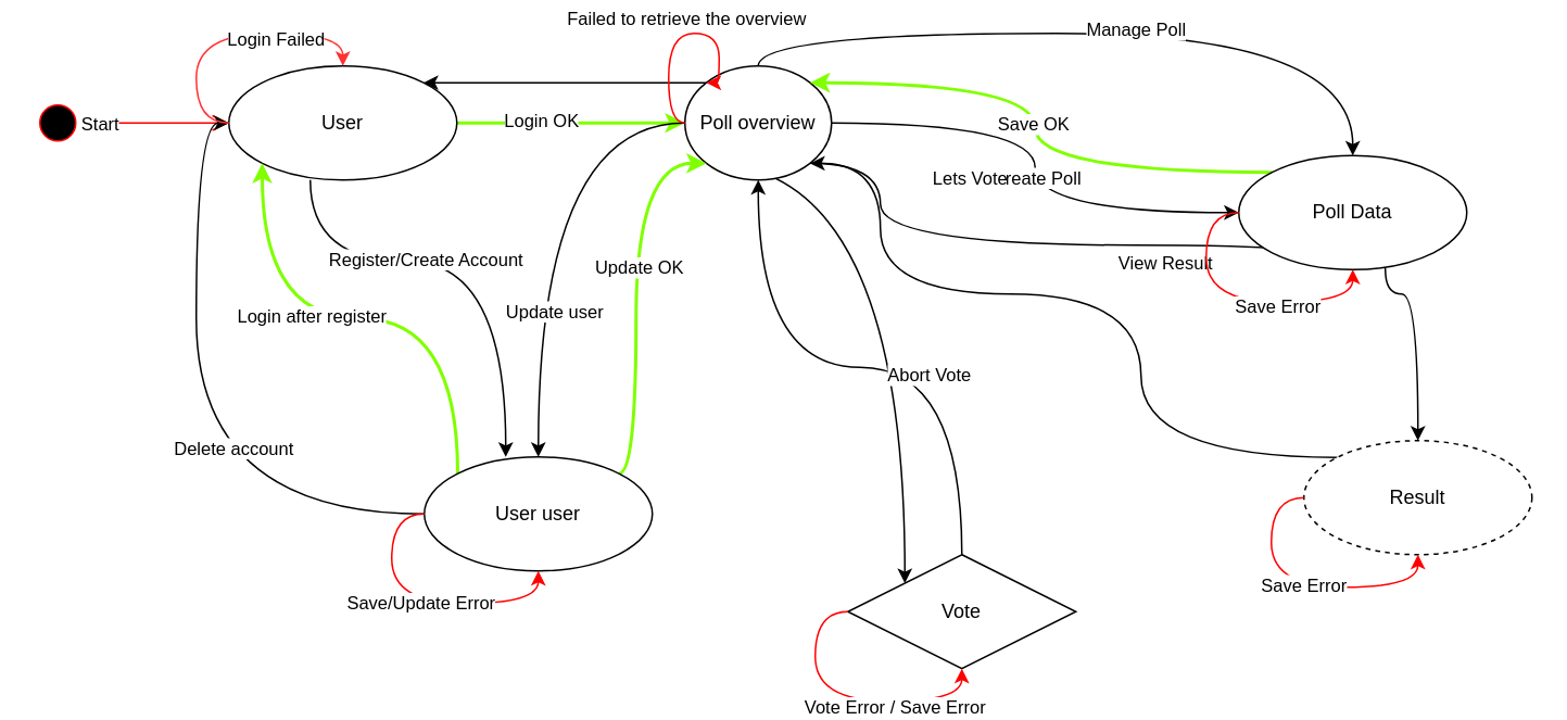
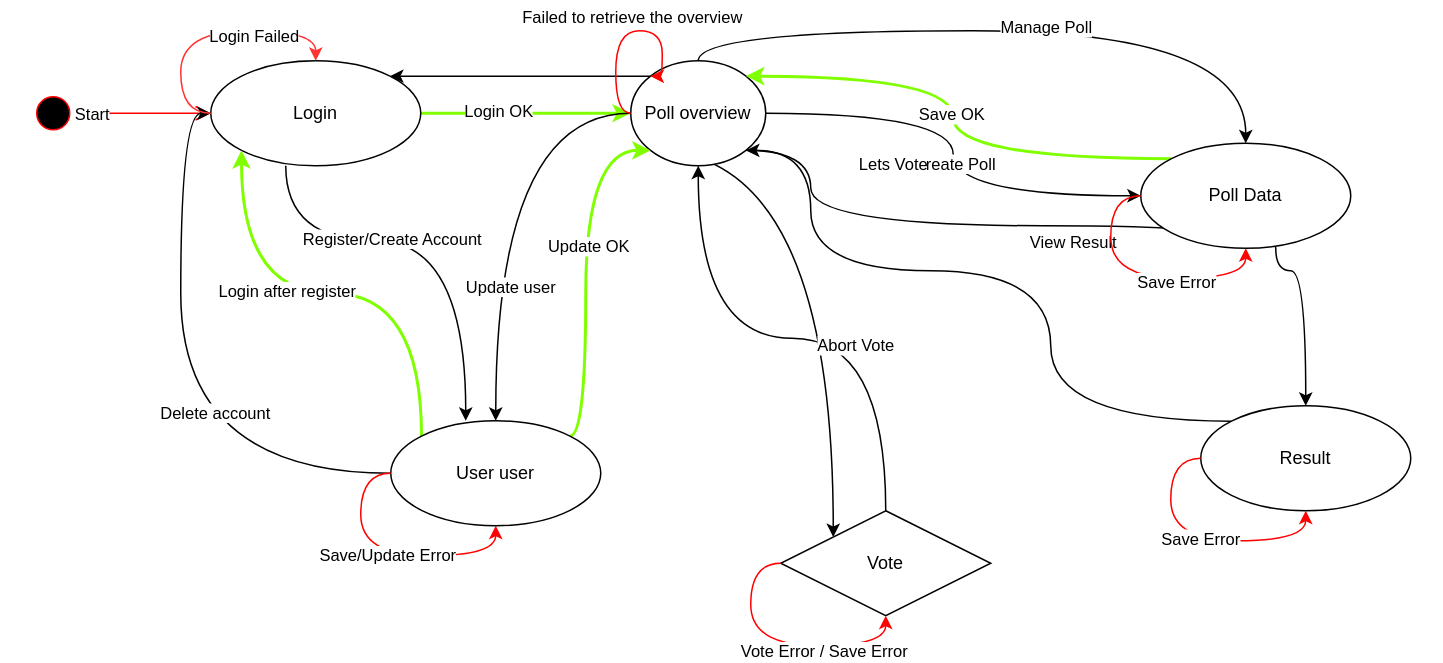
  <mxCell id="0" />
  <mxCell id="1" parent="0" />
  <mxCell id="2" value="" style="ellipse;html=1;shape=startState;fillColor=#000000;strokeColor=#ff0000;" parent="1" vertex="1"><mxGeometry x="20" y="60" width="30" height="30" as="geometry" /></mxCell>
  <mxCell id="3" value="" style="edgeStyle=orthogonalEdgeStyle;html=1;verticalAlign=bottom;endArrow=open;endSize=8;strokeColor=#ff0000;" parent="1" source="2" edge="1"><mxGeometry relative="1" as="geometry"><mxPoint x="140" y="75" as="targetPoint" /></mxGeometry></mxCell>
  <mxCell id="4" value="Start" style="edgeLabel;html=1;align=center;verticalAlign=middle;resizable=0;points=[];" parent="3" vertex="1" connectable="0"><mxGeometry x="-0.778" relative="1" as="geometry"><mxPoint as="offset" /></mxGeometry></mxCell>
  <mxCell id="5" style="edgeStyle=orthogonalEdgeStyle;curved=1;orthogonalLoop=1;jettySize=auto;html=1;exitX=0.5;exitY=1;exitDx=0;exitDy=0;" parent="1" edge="1"><mxGeometry relative="1" as="geometry"><mxPoint x="190" y="110" as="sourcePoint" /><mxPoint x="310" y="280" as="targetPoint" /><Array as="points"><mxPoint x="190" y="160" /><mxPoint x="310" y="160" /></Array></mxGeometry></mxCell>
  <mxCell id="6" value="Register/Create Account" style="edgeLabel;html=1;align=center;verticalAlign=middle;resizable=0;points=[];" parent="5" vertex="1" connectable="0"><mxGeometry x="0.028" y="2" relative="1" as="geometry"><mxPoint x="-29" as="offset" /></mxGeometry></mxCell>
  <mxCell id="7" style="edgeStyle=orthogonalEdgeStyle;curved=1;orthogonalLoop=1;jettySize=auto;html=1;exitX=1;exitY=0.5;exitDx=0;exitDy=0;entryX=0;entryY=0.5;entryDx=0;entryDy=0;strokeColor=#80FF00;strokeWidth=2;" parent="1" source="9" target="21" edge="1"><mxGeometry relative="1" as="geometry" /></mxCell>
  <mxCell id="8" value="Login OK" style="edgeLabel;html=1;align=center;verticalAlign=middle;resizable=0;points=[];" parent="7" vertex="1" connectable="0"><mxGeometry x="-0.271" y="2" relative="1" as="geometry"><mxPoint as="offset" /></mxGeometry></mxCell>
- <mxCell id="9" value="User" style="ellipse;whiteSpace=wrap;html=1;" parent="1" vertex="1"><mxGeometry x="140" y="40" width="140" height="70" as="geometry" /></mxCell>
+ <mxCell id="9" value="Login" style="ellipse;whiteSpace=wrap;html=1;" parent="1" vertex="1"><mxGeometry x="140" y="40" width="140" height="70" as="geometry" /></mxCell>
  <mxCell id="10" style="edgeStyle=orthogonalEdgeStyle;orthogonalLoop=1;jettySize=auto;html=1;curved=1;" parent="1" source="21" target="28" edge="1"><mxGeometry relative="1" as="geometry" /></mxCell>
  <mxCell id="11" value="Update user" style="edgeLabel;html=1;align=center;verticalAlign=middle;resizable=0;points=[];" parent="10" vertex="1" connectable="0"><mxGeometry x="0.18" y="9" relative="1" as="geometry"><mxPoint y="31" as="offset" /></mxGeometry></mxCell>
  <mxCell id="12" style="edgeStyle=orthogonalEdgeStyle;curved=1;orthogonalLoop=1;jettySize=auto;html=1;exitX=1;exitY=0.5;exitDx=0;exitDy=0;" parent="1" source="21" target="36" edge="1"><mxGeometry relative="1" as="geometry" /></mxCell>
  <mxCell id="13" value="Create Poll" style="edgeLabel;html=1;align=center;verticalAlign=middle;resizable=0;points=[];" parent="12" vertex="1" connectable="0"><mxGeometry x="0.033" relative="1" as="geometry"><mxPoint as="offset" /></mxGeometry></mxCell>
  <mxCell id="14" style="edgeStyle=orthogonalEdgeStyle;curved=1;orthogonalLoop=1;jettySize=auto;html=1;exitX=0;exitY=0;exitDx=0;exitDy=0;entryX=1;entryY=0;entryDx=0;entryDy=0;strokeWidth=1;" parent="1" source="21" target="9" edge="1"><mxGeometry relative="1" as="geometry" /></mxCell>
  <mxCell id="15" style="edgeStyle=orthogonalEdgeStyle;curved=1;orthogonalLoop=1;jettySize=auto;html=1;exitX=0;exitY=1;exitDx=0;exitDy=0;entryX=0;entryY=0;entryDx=0;entryDy=0;strokeColor=#000000;strokeWidth=1;" parent="1" source="21" target="31" edge="1"><mxGeometry relative="1" as="geometry" /></mxCell>
  <mxCell id="16" value="Lets Vote" style="edgeLabel;html=1;align=center;verticalAlign=middle;resizable=0;points=[];" parent="15" vertex="1" connectable="0"><mxGeometry x="-0.308" y="39" relative="1" as="geometry"><mxPoint as="offset" /></mxGeometry></mxCell>
  <mxCell id="17" style="edgeStyle=orthogonalEdgeStyle;curved=1;orthogonalLoop=1;jettySize=auto;html=1;exitX=1;exitY=1;exitDx=0;exitDy=0;entryX=0.5;entryY=0;entryDx=0;entryDy=0;strokeColor=#000000;strokeWidth=1;" parent="1" source="21" target="33" edge="1"><mxGeometry relative="1" as="geometry"><Array as="points"><mxPoint x="540" y="150" /><mxPoint x="850" y="150" /><mxPoint x="850" y="180" /><mxPoint x="870" y="180" /></Array></mxGeometry></mxCell>
  <mxCell id="18" value="View Result" style="edgeLabel;html=1;align=center;verticalAlign=middle;resizable=0;points=[];" parent="17" vertex="1" connectable="0"><mxGeometry x="-0.207" y="-26" relative="1" as="geometry"><mxPoint x="52.75" y="-16" as="offset" /></mxGeometry></mxCell>
  <mxCell id="19" style="edgeStyle=orthogonalEdgeStyle;orthogonalLoop=1;jettySize=auto;html=1;exitX=0.5;exitY=0;exitDx=0;exitDy=0;entryX=0.5;entryY=0;entryDx=0;entryDy=0;curved=1;" edge="1" parent="1" source="21" target="36"><mxGeometry relative="1" as="geometry" /></mxCell>
  <mxCell id="20" value="Manage Poll" style="edgeLabel;html=1;align=center;verticalAlign=middle;resizable=0;points=[];" vertex="1" connectable="0" parent="19"><mxGeometry x="0.09" y="3" relative="1" as="geometry"><mxPoint as="offset" /></mxGeometry></mxCell>
  <mxCell id="21" value="Poll overview" style="ellipse;whiteSpace=wrap;html=1;" parent="1" vertex="1"><mxGeometry x="420" y="40" width="90" height="70" as="geometry" /></mxCell>
  <mxCell id="22" style="edgeStyle=orthogonalEdgeStyle;curved=1;orthogonalLoop=1;jettySize=auto;html=1;exitX=0;exitY=0;exitDx=0;exitDy=0;entryX=0;entryY=1;entryDx=0;entryDy=0;strokeWidth=2;strokeColor=#80FF00;" parent="1" source="28" target="9" edge="1"><mxGeometry relative="1" as="geometry" /></mxCell>
  <mxCell id="23" value="Login after register" style="edgeLabel;html=1;align=center;verticalAlign=middle;resizable=0;points=[];" parent="22" vertex="1" connectable="0"><mxGeometry x="-0.048" y="3" relative="1" as="geometry"><mxPoint x="-37.75" y="-5" as="offset" /></mxGeometry></mxCell>
  <mxCell id="24" style="edgeStyle=orthogonalEdgeStyle;curved=1;orthogonalLoop=1;jettySize=auto;html=1;exitX=0;exitY=0.5;exitDx=0;exitDy=0;entryX=0;entryY=0.5;entryDx=0;entryDy=0;strokeColor=#000000;strokeWidth=1;" parent="1" source="28" target="9" edge="1"><mxGeometry relative="1" as="geometry" /></mxCell>
  <mxCell id="25" value="Delete account" style="edgeLabel;html=1;align=center;verticalAlign=middle;resizable=0;points=[];" parent="24" vertex="1" connectable="0"><mxGeometry x="-0.41" y="-41" relative="1" as="geometry"><mxPoint as="offset" /></mxGeometry></mxCell>
  <mxCell id="26" style="edgeStyle=orthogonalEdgeStyle;curved=1;orthogonalLoop=1;jettySize=auto;html=1;exitX=1;exitY=0;exitDx=0;exitDy=0;entryX=0;entryY=1;entryDx=0;entryDy=0;strokeWidth=2;strokeColor=#80FF00;" parent="1" source="28" target="21" edge="1"><mxGeometry relative="1" as="geometry"><Array as="points"><mxPoint x="390" y="290" /><mxPoint x="390" y="100" /></Array></mxGeometry></mxCell>
  <mxCell id="27" value="Update OK" style="edgeLabel;html=1;align=center;verticalAlign=middle;resizable=0;points=[];" parent="26" vertex="1" connectable="0"><mxGeometry x="-0.135" y="-1" relative="1" as="geometry"><mxPoint y="-31.8" as="offset" /></mxGeometry></mxCell>
  <mxCell id="28" value="User user" style="ellipse;whiteSpace=wrap;html=1;" parent="1" vertex="1"><mxGeometry x="260" y="280" width="140" height="70" as="geometry" /></mxCell>
  <mxCell id="29" style="edgeStyle=orthogonalEdgeStyle;curved=1;orthogonalLoop=1;jettySize=auto;html=1;exitX=0.5;exitY=0;exitDx=0;exitDy=0;entryX=0.5;entryY=1;entryDx=0;entryDy=0;strokeColor=#000000;strokeWidth=1;" parent="1" source="31" target="21" edge="1"><mxGeometry relative="1" as="geometry" /></mxCell>
  <mxCell id="30" value="Abort Vote" style="edgeLabel;html=1;align=center;verticalAlign=middle;resizable=0;points=[];" parent="29" vertex="1" connectable="0"><mxGeometry x="-0.376" y="21" relative="1" as="geometry"><mxPoint as="offset" /></mxGeometry></mxCell>
  <mxCell id="31" value="Vote" style="rhombus;whiteSpace=wrap;html=1;" parent="1" vertex="1"><mxGeometry x="520" y="340" width="140" height="70" as="geometry" /></mxCell>
  <mxCell id="32" style="edgeStyle=orthogonalEdgeStyle;curved=1;orthogonalLoop=1;jettySize=auto;html=1;exitX=0;exitY=0;exitDx=0;exitDy=0;entryX=1;entryY=1;entryDx=0;entryDy=0;strokeColor=#000000;strokeWidth=1;" parent="1" source="33" target="21" edge="1"><mxGeometry relative="1" as="geometry"><Array as="points"><mxPoint x="700" y="280" /><mxPoint x="700" y="180" /><mxPoint x="540" y="180" /></Array></mxGeometry></mxCell>
- <mxCell id="33" value="Result" style="ellipse;whiteSpace=wrap;html=1;dashed=1;" parent="1" vertex="1"><mxGeometry x="800" y="270" width="140" height="70" as="geometry" /></mxCell>
+ <mxCell id="33" value="Result" style="ellipse;whiteSpace=wrap;html=1;" parent="1" vertex="1"><mxGeometry x="800" y="270" width="140" height="70" as="geometry" /></mxCell>
  <mxCell id="34" style="edgeStyle=orthogonalEdgeStyle;curved=1;orthogonalLoop=1;jettySize=auto;html=1;exitX=0;exitY=0;exitDx=0;exitDy=0;entryX=1;entryY=0;entryDx=0;entryDy=0;strokeWidth=2;strokeColor=#80FF00;" parent="1" source="36" target="21" edge="1"><mxGeometry relative="1" as="geometry" /></mxCell>
  <mxCell id="35" value="Save OK" style="edgeLabel;html=1;align=center;verticalAlign=middle;resizable=0;points=[];" parent="34" vertex="1" connectable="0"><mxGeometry x="0.036" y="2" relative="1" as="geometry"><mxPoint as="offset" /></mxGeometry></mxCell>
  <mxCell id="36" value="Poll Data" style="ellipse;whiteSpace=wrap;html=1;" parent="1" vertex="1"><mxGeometry x="760" y="95" width="140" height="70" as="geometry" /></mxCell>
  <mxCell id="37" value="Save/Update Error&lt;br&gt;" style="edgeStyle=orthogonalEdgeStyle;curved=1;orthogonalLoop=1;jettySize=auto;html=1;exitX=0;exitY=0.5;exitDx=0;exitDy=0;strokeColor=#FF0000;" parent="1" source="28" target="28" edge="1"><mxGeometry relative="1" as="geometry" /></mxCell>
  <mxCell id="38" style="edgeStyle=orthogonalEdgeStyle;curved=1;orthogonalLoop=1;jettySize=auto;html=1;exitX=0;exitY=0.5;exitDx=0;exitDy=0;entryX=0.5;entryY=1;entryDx=0;entryDy=0;strokeColor=#FF0000;" parent="1" source="31" target="31" edge="1"><mxGeometry relative="1" as="geometry" /></mxCell>
  <mxCell id="39" value="Vote Error / Save Error" style="edgeLabel;html=1;align=center;verticalAlign=middle;resizable=0;points=[];" parent="38" vertex="1" connectable="0"><mxGeometry x="0.33" y="-3" relative="1" as="geometry"><mxPoint as="offset" /></mxGeometry></mxCell>
  <mxCell id="40" style="edgeStyle=orthogonalEdgeStyle;curved=1;orthogonalLoop=1;jettySize=auto;html=1;exitX=0;exitY=0.5;exitDx=0;exitDy=0;fillColor=#e51400;strokeColor=#FF0000;" parent="1" source="33" target="33" edge="1"><mxGeometry relative="1" as="geometry" /></mxCell>
  <mxCell id="41" value="Save Error&lt;br&gt;" style="edgeLabel;html=1;align=center;verticalAlign=middle;resizable=0;points=[];" parent="40" vertex="1" connectable="0"><mxGeometry x="0.016" y="2" relative="1" as="geometry"><mxPoint as="offset" /></mxGeometry></mxCell>
  <mxCell id="42" style="edgeStyle=orthogonalEdgeStyle;curved=1;orthogonalLoop=1;jettySize=auto;html=1;exitX=0;exitY=0.5;exitDx=0;exitDy=0;strokeColor=#FF0000;" parent="1" source="36" target="36" edge="1"><mxGeometry relative="1" as="geometry" /></mxCell>
  <mxCell id="43" value="Save Error&lt;br&gt;" style="edgeLabel;html=1;align=center;verticalAlign=middle;resizable=0;points=[];" parent="42" vertex="1" connectable="0"><mxGeometry x="0.276" y="-2" relative="1" as="geometry"><mxPoint as="offset" /></mxGeometry></mxCell>
  <mxCell id="44" style="edgeStyle=orthogonalEdgeStyle;curved=1;orthogonalLoop=1;jettySize=auto;html=1;exitX=0;exitY=0.5;exitDx=0;exitDy=0;entryX=0.5;entryY=0;entryDx=0;entryDy=0;strokeColor=#FF3333;" parent="1" source="9" target="9" edge="1"><mxGeometry relative="1" as="geometry"><Array as="points"><mxPoint x="120" y="75" /><mxPoint x="120" y="20" /><mxPoint x="210" y="20" /></Array></mxGeometry></mxCell>
  <mxCell id="45" value="Login Failed&lt;br&gt;" style="edgeLabel;html=1;align=center;verticalAlign=middle;resizable=0;points=[];" parent="44" vertex="1" connectable="0"><mxGeometry x="0.33" y="-3" relative="1" as="geometry"><mxPoint as="offset" /></mxGeometry></mxCell>
  <mxCell id="46" style="edgeStyle=orthogonalEdgeStyle;orthogonalLoop=1;jettySize=auto;html=1;exitX=0;exitY=0.5;exitDx=0;exitDy=0;entryX=0;entryY=0;entryDx=0;entryDy=0;curved=1;strokeColor=#FF0000;" parent="1" source="21" target="21" edge="1"><mxGeometry relative="1" as="geometry"><Array as="points"><mxPoint x="410" y="75" /><mxPoint x="410" y="20" /><mxPoint x="441" y="20" /></Array></mxGeometry></mxCell>
  <mxCell id="47" value="Failed to retrieve the overview" style="edgeLabel;html=1;align=center;verticalAlign=middle;resizable=0;points=[];rotation=0;" parent="46" vertex="1" connectable="0"><mxGeometry x="0.113" y="-4" relative="1" as="geometry"><mxPoint y="-14" as="offset" /></mxGeometry></mxCell>
